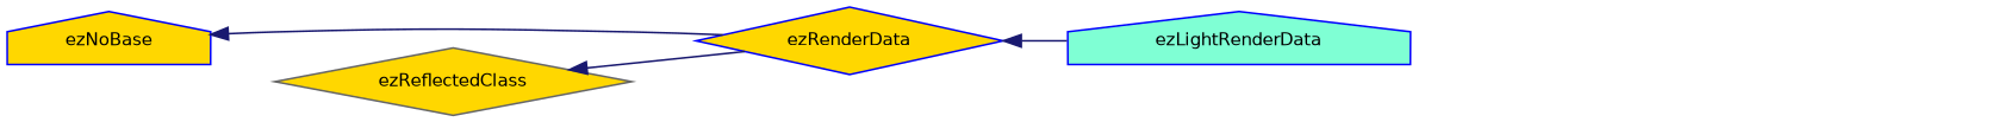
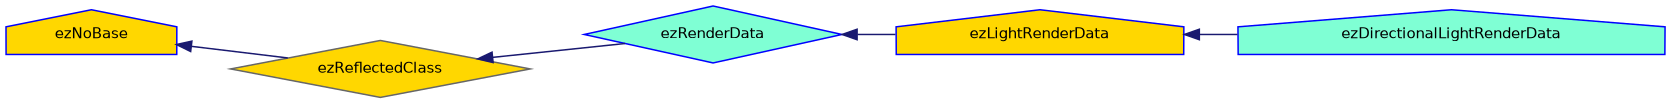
  digraph {
    rankdir=LR
    node [color=blue fillcolor=gold fontname=Helvetica fontsize=10 shape=house style=filled]
    edge [color=midnightblue dir=back fontname=Helvetica fontsize=10 labelfontname=Helvetica labelfontsize=10 style=solid]
-   n1 [fillcolor=aquamarine fontcolor=black height=0.2 label=ezLightRenderData width=0.4]
-   n3 [height=0.2 label=ezRenderData shape=diamond width=0.4]
+   n1 [fontcolor=black height=0.2 label=ezLightRenderData width=0.4]
+   n2 [fillcolor=aquamarine height=0.2 label=ezDirectionalLightRenderData width=0.4]
+   n3 [fillcolor=aquamarine height=0.2 label=ezRenderData shape=diamond width=0.4]
    n4 [color=gray40 height=0.2 label=ezReflectedClass shape=diamond width=0.4]
    n5 [height=0.2 label=ezNoBase width=0.4]
+   n1 -> n2
    n3 -> n1
    n4 -> n3
-   n5 -> n3
+   n5 -> n4
  }
